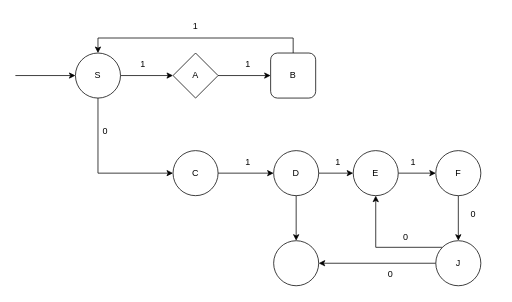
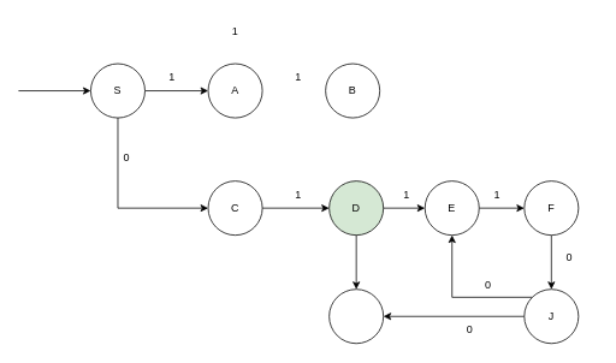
  <mxCell id="0" />
  <mxCell id="1" parent="0" />
  <mxCell id="2" style="edgeStyle=orthogonalEdgeStyle;rounded=0;orthogonalLoop=1;jettySize=auto;html=1;exitX=1;exitY=0.5;exitDx=0;exitDy=0;entryX=0;entryY=0.5;entryDx=0;entryDy=0;" parent="1" source="4" target="6" edge="1"><mxGeometry relative="1" as="geometry" /></mxCell>
  <mxCell id="3" style="edgeStyle=orthogonalEdgeStyle;rounded=0;orthogonalLoop=1;jettySize=auto;html=1;exitX=0.5;exitY=1;exitDx=0;exitDy=0;entryX=0;entryY=0.5;entryDx=0;entryDy=0;" parent="1" source="4" target="10" edge="1"><mxGeometry relative="1" as="geometry" /></mxCell>
  <mxCell id="4" value="S" style="ellipse;whiteSpace=wrap;html=1;aspect=fixed;" parent="1" vertex="1"><mxGeometry x="100" y="70" width="60" height="60" as="geometry" /></mxCell>
- <mxCell id="5" style="edgeStyle=orthogonalEdgeStyle;rounded=0;orthogonalLoop=1;jettySize=auto;html=1;exitX=1;exitY=0.5;exitDx=0;exitDy=0;entryX=0;entryY=0.5;entryDx=0;entryDy=0;" parent="1" source="6" target="8" edge="1"><mxGeometry relative="1" as="geometry" /></mxCell>
- <mxCell id="6" value="A" style="rhombus;whiteSpace=wrap;html=1;aspect=fixed;" parent="1" vertex="1"><mxGeometry x="230" y="70" width="60" height="60" as="geometry" /></mxCell>
- <mxCell id="7" style="edgeStyle=orthogonalEdgeStyle;rounded=0;orthogonalLoop=1;jettySize=auto;html=1;exitX=0.5;exitY=0;exitDx=0;exitDy=0;entryX=0.5;entryY=0;entryDx=0;entryDy=0;" parent="1" source="8" target="4" edge="1"><mxGeometry relative="1" as="geometry" /></mxCell>
- <mxCell id="8" value="B" style="whiteSpace=wrap;html=1;aspect=fixed;rounded=1;" parent="1" vertex="1"><mxGeometry x="360" y="70" width="60" height="60" as="geometry" /></mxCell>
+ <mxCell id="6" value="A" style="ellipse;whiteSpace=wrap;html=1;aspect=fixed;" parent="1" vertex="1"><mxGeometry x="230" y="70" width="60" height="60" as="geometry" /></mxCell>
+ <mxCell id="8" value="B" style="ellipse;whiteSpace=wrap;html=1;aspect=fixed;" parent="1" vertex="1"><mxGeometry x="360" y="70" width="60" height="60" as="geometry" /></mxCell>
  <mxCell id="9" style="edgeStyle=orthogonalEdgeStyle;rounded=0;orthogonalLoop=1;jettySize=auto;html=1;exitX=1;exitY=0.5;exitDx=0;exitDy=0;" parent="1" source="10" target="13" edge="1"><mxGeometry relative="1" as="geometry" /></mxCell>
  <mxCell id="10" value="C" style="ellipse;whiteSpace=wrap;html=1;aspect=fixed;" parent="1" vertex="1"><mxGeometry x="230" y="200" width="60" height="60" as="geometry" /></mxCell>
  <mxCell id="11" style="edgeStyle=orthogonalEdgeStyle;rounded=0;orthogonalLoop=1;jettySize=auto;html=1;exitX=1;exitY=0.5;exitDx=0;exitDy=0;entryX=0;entryY=0.5;entryDx=0;entryDy=0;" parent="1" source="13" target="15" edge="1"><mxGeometry relative="1" as="geometry" /></mxCell>
  <mxCell id="12" style="edgeStyle=orthogonalEdgeStyle;rounded=0;orthogonalLoop=1;jettySize=auto;html=1;exitX=0.5;exitY=1;exitDx=0;exitDy=0;entryX=0.5;entryY=0;entryDx=0;entryDy=0;" parent="1" source="13" target="31" edge="1"><mxGeometry relative="1" as="geometry" /></mxCell>
- <mxCell id="13" value="D" style="ellipse;whiteSpace=wrap;html=1;aspect=fixed;" parent="1" vertex="1"><mxGeometry x="364" y="200" width="60" height="60" as="geometry" /></mxCell>
+ <mxCell id="13" value="D" style="ellipse;whiteSpace=wrap;html=1;aspect=fixed;fillColor=#d5e8d4;" parent="1" vertex="1"><mxGeometry x="364" y="200" width="60" height="60" as="geometry" /></mxCell>
  <mxCell id="14" style="edgeStyle=orthogonalEdgeStyle;rounded=0;orthogonalLoop=1;jettySize=auto;html=1;exitX=1;exitY=0.5;exitDx=0;exitDy=0;entryX=0;entryY=0.5;entryDx=0;entryDy=0;" parent="1" source="15" target="17" edge="1"><mxGeometry relative="1" as="geometry" /></mxCell>
  <mxCell id="15" value="E" style="ellipse;whiteSpace=wrap;html=1;aspect=fixed;" parent="1" vertex="1"><mxGeometry x="470" y="200" width="60" height="60" as="geometry" /></mxCell>
  <mxCell id="16" style="edgeStyle=orthogonalEdgeStyle;rounded=0;orthogonalLoop=1;jettySize=auto;html=1;exitX=0.5;exitY=1;exitDx=0;exitDy=0;entryX=0.5;entryY=0;entryDx=0;entryDy=0;" parent="1" source="17" target="20" edge="1"><mxGeometry relative="1" as="geometry" /></mxCell>
  <mxCell id="17" value="F" style="ellipse;whiteSpace=wrap;html=1;aspect=fixed;" parent="1" vertex="1"><mxGeometry x="580" y="200" width="60" height="60" as="geometry" /></mxCell>
  <mxCell id="18" style="edgeStyle=orthogonalEdgeStyle;rounded=0;orthogonalLoop=1;jettySize=auto;html=1;exitX=0;exitY=0.5;exitDx=0;exitDy=0;entryX=1;entryY=0.5;entryDx=0;entryDy=0;" parent="1" source="20" target="31" edge="1"><mxGeometry relative="1" as="geometry" /></mxCell>
  <mxCell id="19" style="edgeStyle=orthogonalEdgeStyle;rounded=0;orthogonalLoop=1;jettySize=auto;html=1;exitX=0;exitY=0;exitDx=0;exitDy=0;entryX=0.5;entryY=1;entryDx=0;entryDy=0;" parent="1" source="20" target="15" edge="1"><mxGeometry relative="1" as="geometry" /></mxCell>
  <mxCell id="20" value="J" style="ellipse;whiteSpace=wrap;html=1;aspect=fixed;" parent="1" vertex="1"><mxGeometry x="580" y="320" width="60" height="60" as="geometry" /></mxCell>
  <mxCell id="21" value="1" style="text;html=1;strokeColor=none;fillColor=none;align=center;verticalAlign=middle;whiteSpace=wrap;rounded=0;" parent="1" vertex="1"><mxGeometry x="160" y="70" width="60" height="30" as="geometry" /></mxCell>
  <mxCell id="22" value="1" style="text;html=1;strokeColor=none;fillColor=none;align=center;verticalAlign=middle;whiteSpace=wrap;rounded=0;" parent="1" vertex="1"><mxGeometry x="230" y="20" width="60" height="30" as="geometry" /></mxCell>
  <mxCell id="23" value="1" style="text;html=1;strokeColor=none;fillColor=none;align=center;verticalAlign=middle;whiteSpace=wrap;rounded=0;" parent="1" vertex="1"><mxGeometry x="300" y="70" width="60" height="30" as="geometry" /></mxCell>
  <mxCell id="24" value="1" style="text;html=1;strokeColor=none;fillColor=none;align=center;verticalAlign=middle;whiteSpace=wrap;rounded=0;" parent="1" vertex="1"><mxGeometry x="300" y="200" width="60" height="30" as="geometry" /></mxCell>
  <mxCell id="25" value="1" style="text;html=1;strokeColor=none;fillColor=none;align=center;verticalAlign=middle;whiteSpace=wrap;rounded=0;" parent="1" vertex="1"><mxGeometry x="420" y="200" width="60" height="30" as="geometry" /></mxCell>
  <mxCell id="26" value="0" style="text;html=1;strokeColor=none;fillColor=none;align=center;verticalAlign=middle;whiteSpace=wrap;rounded=0;" parent="1" vertex="1"><mxGeometry x="110" y="160" width="60" height="30" as="geometry" /></mxCell>
  <mxCell id="27" value="1" style="text;html=1;strokeColor=none;fillColor=none;align=center;verticalAlign=middle;whiteSpace=wrap;rounded=0;" parent="1" vertex="1"><mxGeometry x="520" y="200" width="60" height="30" as="geometry" /></mxCell>
  <mxCell id="28" value="0" style="text;html=1;strokeColor=none;fillColor=none;align=center;verticalAlign=middle;whiteSpace=wrap;rounded=0;" parent="1" vertex="1"><mxGeometry x="600" y="270" width="60" height="30" as="geometry" /></mxCell>
  <mxCell id="29" value="0" style="text;html=1;strokeColor=none;fillColor=none;align=center;verticalAlign=middle;whiteSpace=wrap;rounded=0;" parent="1" vertex="1"><mxGeometry x="510" y="300" width="60" height="30" as="geometry" /></mxCell>
  <mxCell id="30" value="0" style="text;html=1;strokeColor=none;fillColor=none;align=center;verticalAlign=middle;whiteSpace=wrap;rounded=0;" parent="1" vertex="1"><mxGeometry x="490" y="350" width="60" height="30" as="geometry" /></mxCell>
  <mxCell id="31" value="" style="ellipse;whiteSpace=wrap;html=1;aspect=fixed;" parent="1" vertex="1"><mxGeometry x="364" y="320" width="60" height="60" as="geometry" /></mxCell>
  <mxCell id="32" value="" style="endArrow=classic;html=1;rounded=0;entryX=0;entryY=0.5;entryDx=0;entryDy=0;" edge="1" parent="1" target="4"><mxGeometry width="50" height="50" relative="1" as="geometry"><mxPoint x="20" y="100" as="sourcePoint" /><mxPoint x="420" y="330" as="targetPoint" /></mxGeometry></mxCell>
